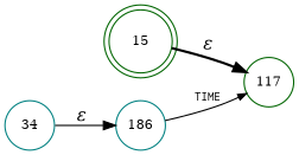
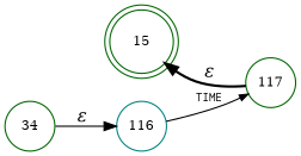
  digraph {
    rankdir=LR
    node [color=darkgreen fixedsize=true fontsize=11 shape=circle peripheries=1]
    edge [fontname="Times-Italic" style=solid]
    n1 [label=15 shape=doublecircle width=.6 peripheries=""]
-   n2 [color=teal label=34 width=.55]
-   n3 [color=teal label=186 width=.55]
+   n2 [label=34 width=.55]
+   n3 [color=teal label=116 width=.55]
    n4 [label=117 width=.55]
    n2 -> n3 [label="&epsilon;"]
    n3 -> n4 [arrowhead=normal arrowsize=.7 fontname=Courier fontsize=11 label=TIME]
-   n1 -> n4 [label="&epsilon;" style=bold]
+   n4 -> n1 [label="&epsilon;" style=bold]
  }
